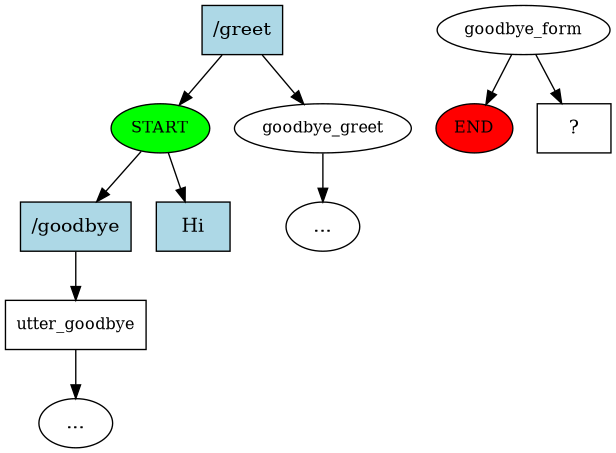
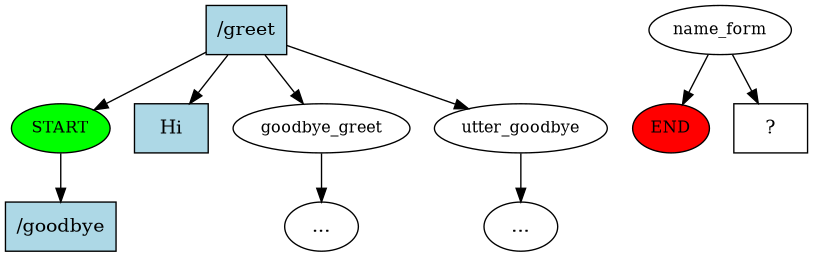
  digraph {
    n1 [fillcolor=green fontsize=12 label=START style=filled]
    n2 [fillcolor=lightblue label="\/goodbye" shape=rect style=filled]
    n3 [fillcolor=lightblue label=Hi shape=rect style=filled]
    n4 [fillcolor=lightblue label="\/greet" shape=rect style=filled]
    n5 [fontsize=12 label=goodbye_greet]
-   n6 [fontsize=12 label=utter_goodbye shape=box]
+   n6 [fontsize=12 label=utter_goodbye]
    n7 [fillcolor=red fontsize=12 label=END style=filled]
    n8 [label="..."]
    n9 [label="..."]
-   n10 [fontsize=12 label=goodbye_form]
+   n10 [fontsize=12 label=name_form]
    n11 [label="  ?  " shape=rect]
    n1 -> n2
-   n1 -> n3
-   n2 -> n6
+   n4 -> n3
+   n4 -> n6
    n4 -> n1
    n4 -> n5
    n5 -> n8
    n6 -> n9
    n10 -> n7
    n10 -> n11
  }
